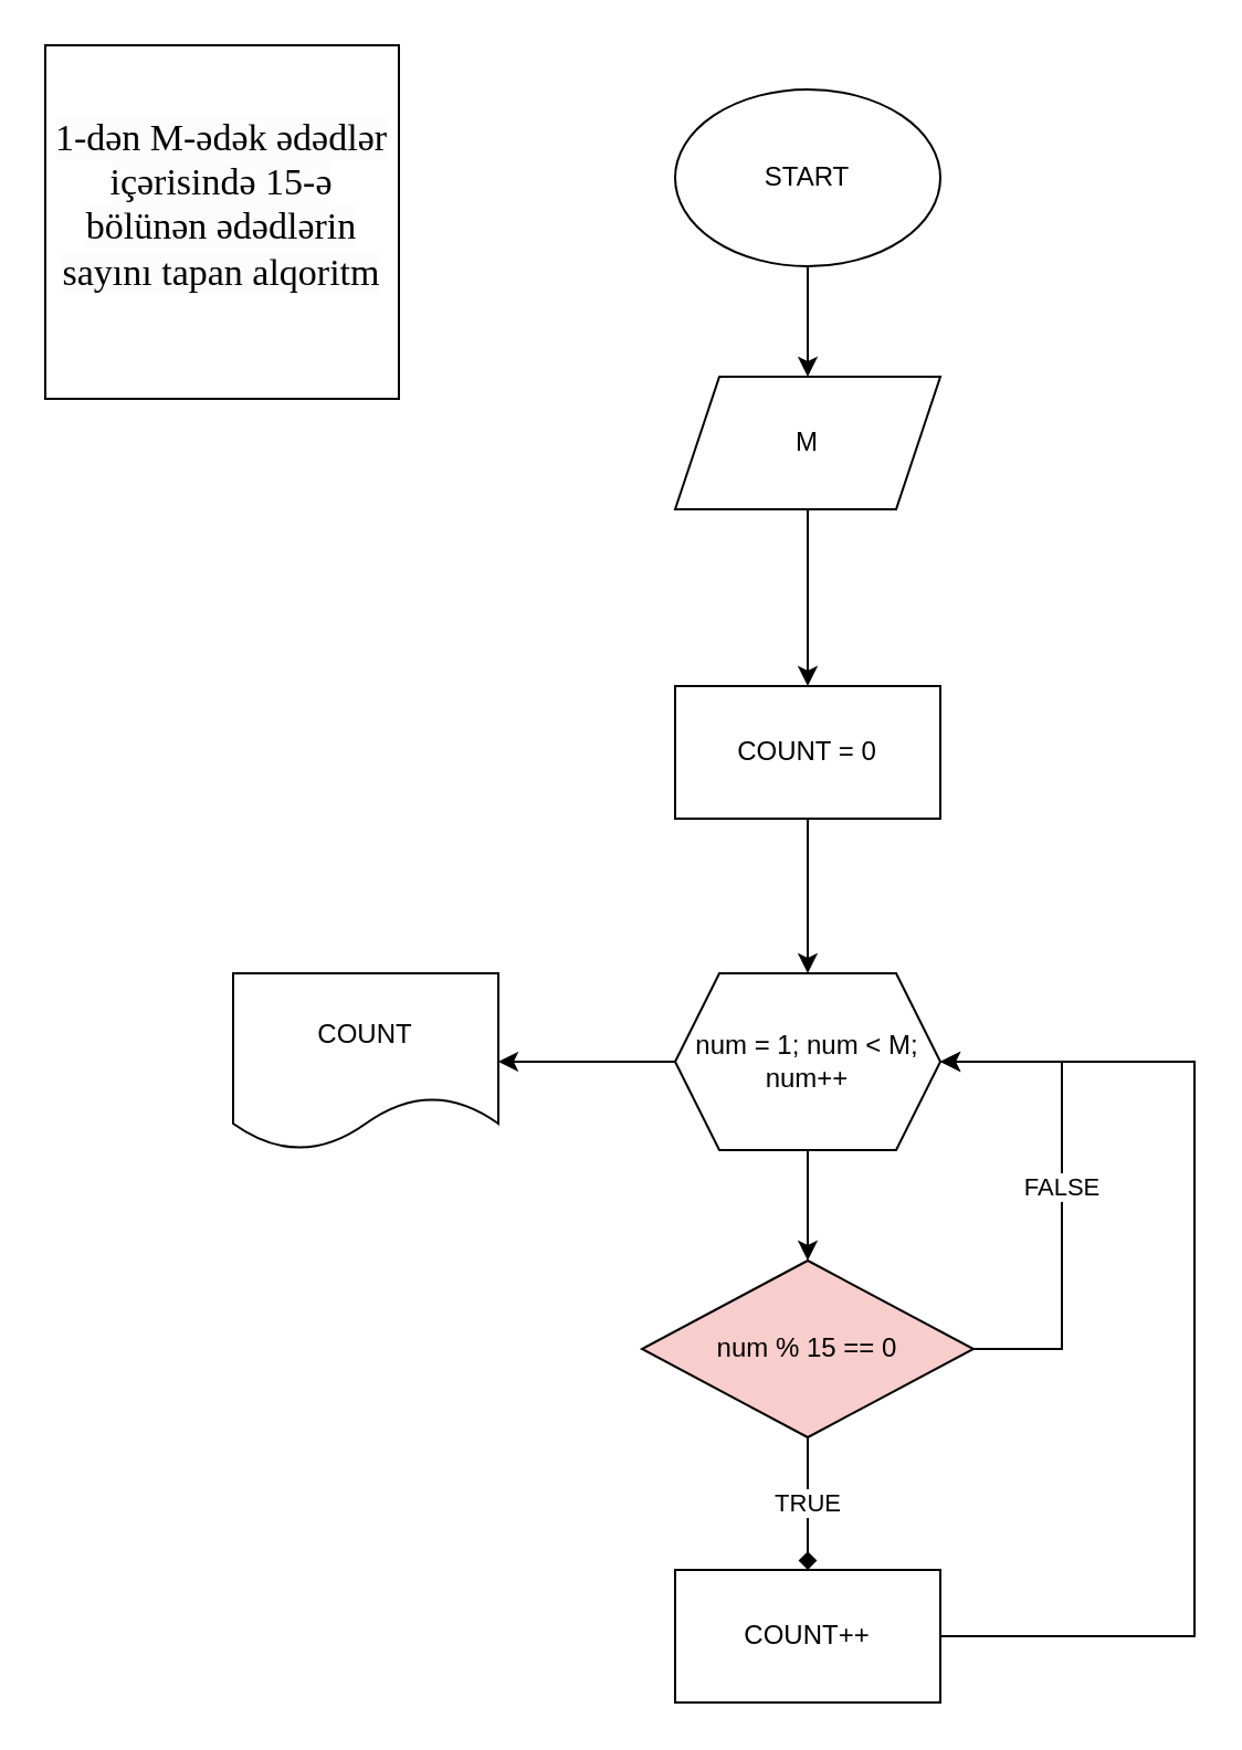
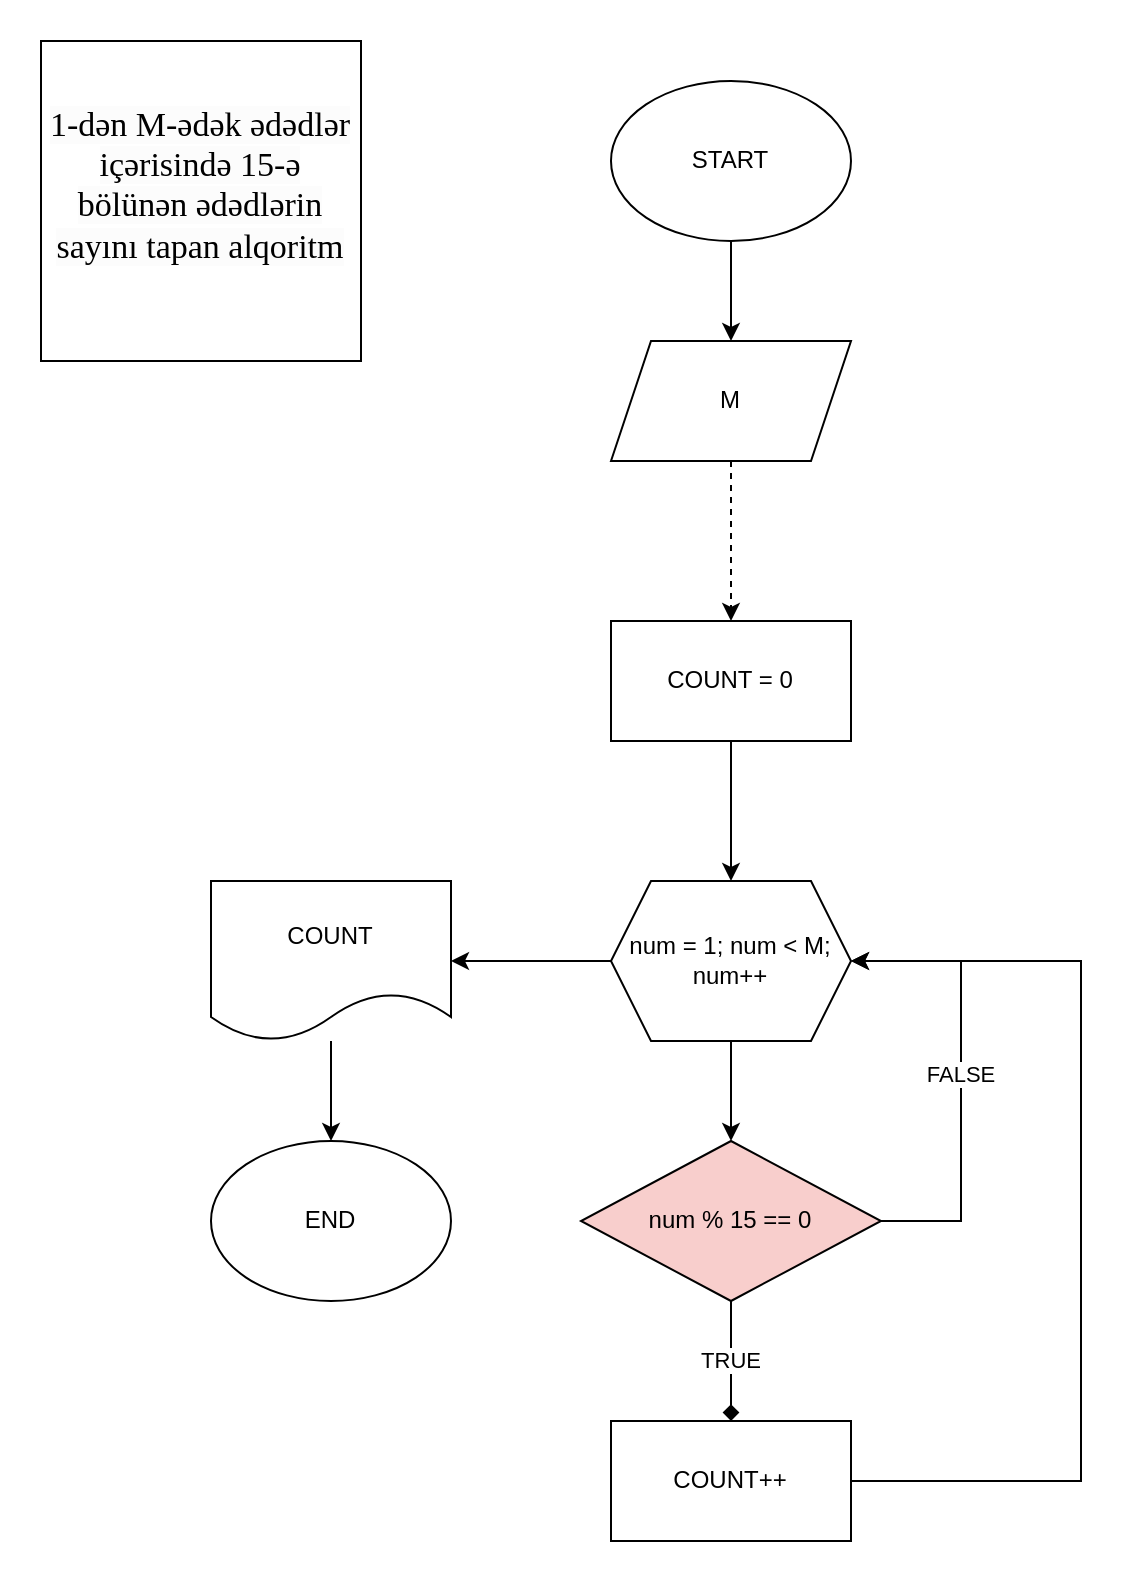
  <mxCell id="0" />
  <mxCell id="1" parent="0" />
  <mxCell id="2" value="" style="edgeStyle=orthogonalEdgeStyle;rounded=0;orthogonalLoop=1;jettySize=auto;html=1;" edge="1" parent="1" source="3" target="6"><mxGeometry relative="1" as="geometry" /></mxCell>
  <mxCell id="3" value="START" style="ellipse;whiteSpace=wrap;html=1;" vertex="1" parent="1"><mxGeometry x="305" y="40" width="120" height="80" as="geometry" /></mxCell>
  <mxCell id="4" value="&#10;&lt;span style=&quot;color: rgb(0, 0, 0); font-family: Georgia; font-size: 17px; font-style: normal; font-variant-ligatures: normal; font-variant-caps: normal; font-weight: 400; letter-spacing: normal; orphans: 2; text-align: justify; text-indent: 0px; text-transform: none; widows: 2; word-spacing: 0px; -webkit-text-stroke-width: 0px; background-color: rgb(252, 252, 252); text-decoration-thickness: initial; text-decoration-style: initial; text-decoration-color: initial; float: none; display: inline !important;&quot;&gt;1-dən M-ədək ədədlər içərisində 15-ə bölünən ədədlərin sayını tapan alqoritm&lt;/span&gt;&#10;&#10;" style="whiteSpace=wrap;html=1;aspect=fixed;" vertex="1" parent="1"><mxGeometry x="20" y="20" width="160" height="160" as="geometry" /></mxCell>
- <mxCell id="5" value="" style="edgeStyle=orthogonalEdgeStyle;rounded=0;orthogonalLoop=1;jettySize=auto;html=1;" edge="1" parent="1" source="6" target="8"><mxGeometry relative="1" as="geometry" /></mxCell>
+ <mxCell id="5" value="" style="edgeStyle=orthogonalEdgeStyle;rounded=0;orthogonalLoop=1;jettySize=auto;html=1;dashed=1;" edge="1" parent="1" source="6" target="8"><mxGeometry relative="1" as="geometry" /></mxCell>
  <mxCell id="6" value="M" style="shape=parallelogram;perimeter=parallelogramPerimeter;whiteSpace=wrap;html=1;fixedSize=1;" vertex="1" parent="1"><mxGeometry x="305" y="170" width="120" height="60" as="geometry" /></mxCell>
  <mxCell id="7" value="" style="edgeStyle=orthogonalEdgeStyle;rounded=0;orthogonalLoop=1;jettySize=auto;html=1;" edge="1" parent="1" source="8" target="11"><mxGeometry relative="1" as="geometry" /></mxCell>
  <mxCell id="8" value="COUNT = 0" style="whiteSpace=wrap;html=1;" vertex="1" parent="1"><mxGeometry x="305" y="310" width="120" height="60" as="geometry" /></mxCell>
  <mxCell id="9" value="" style="edgeStyle=orthogonalEdgeStyle;rounded=0;orthogonalLoop=1;jettySize=auto;html=1;" edge="1" parent="1" source="11" target="14"><mxGeometry relative="1" as="geometry" /></mxCell>
  <mxCell id="10" value="" style="edgeStyle=orthogonalEdgeStyle;rounded=0;orthogonalLoop=1;jettySize=auto;html=1;" edge="1" parent="1" source="11" target="18"><mxGeometry relative="1" as="geometry" /></mxCell>
  <mxCell id="11" value="num = 1; num &amp;lt; M; num++" style="shape=hexagon;perimeter=hexagonPerimeter2;whiteSpace=wrap;html=1;fixedSize=1;" vertex="1" parent="1"><mxGeometry x="305" y="440" width="120" height="80" as="geometry" /></mxCell>
  <mxCell id="12" value="TRUE" style="edgeStyle=orthogonalEdgeStyle;rounded=0;orthogonalLoop=1;jettySize=auto;html=1;endArrow=diamond;" edge="1" parent="1" source="14" target="16"><mxGeometry relative="1" as="geometry" /></mxCell>
  <mxCell id="13" value="FALSE" style="edgeStyle=orthogonalEdgeStyle;rounded=0;orthogonalLoop=1;jettySize=auto;html=1;entryX=1;entryY=0.5;entryDx=0;entryDy=0;" edge="1" parent="1" source="14" target="11"><mxGeometry relative="1" as="geometry"><Array as="points"><mxPoint x="480" y="610" /><mxPoint x="480" y="480" /></Array></mxGeometry></mxCell>
  <mxCell id="14" value="num % 15 == 0" style="rhombus;whiteSpace=wrap;html=1;fillColor=#f8cecc;" vertex="1" parent="1"><mxGeometry x="290" y="570" width="150" height="80" as="geometry" /></mxCell>
  <mxCell id="15" style="edgeStyle=orthogonalEdgeStyle;rounded=0;orthogonalLoop=1;jettySize=auto;html=1;entryX=1;entryY=0.5;entryDx=0;entryDy=0;" edge="1" parent="1" source="16" target="11"><mxGeometry relative="1" as="geometry"><mxPoint x="480" y="510" as="targetPoint" /><Array as="points"><mxPoint x="540" y="740" /><mxPoint x="540" y="480" /></Array></mxGeometry></mxCell>
  <mxCell id="16" value="COUNT++" style="whiteSpace=wrap;html=1;" vertex="1" parent="1"><mxGeometry x="305" y="710" width="120" height="60" as="geometry" /></mxCell>
+ <mxCell id="17" value="" style="edgeStyle=orthogonalEdgeStyle;rounded=0;orthogonalLoop=1;jettySize=auto;html=1;" edge="1" parent="1" source="18" target="19"><mxGeometry relative="1" as="geometry" /></mxCell>
  <mxCell id="18" value="COUNT" style="shape=document;whiteSpace=wrap;html=1;boundedLbl=1;" vertex="1" parent="1"><mxGeometry x="105" y="440" width="120" height="80" as="geometry" /></mxCell>
+ <mxCell id="19" value="END" style="ellipse;whiteSpace=wrap;html=1;" vertex="1" parent="1"><mxGeometry x="105" y="570" width="120" height="80" as="geometry" /></mxCell>
